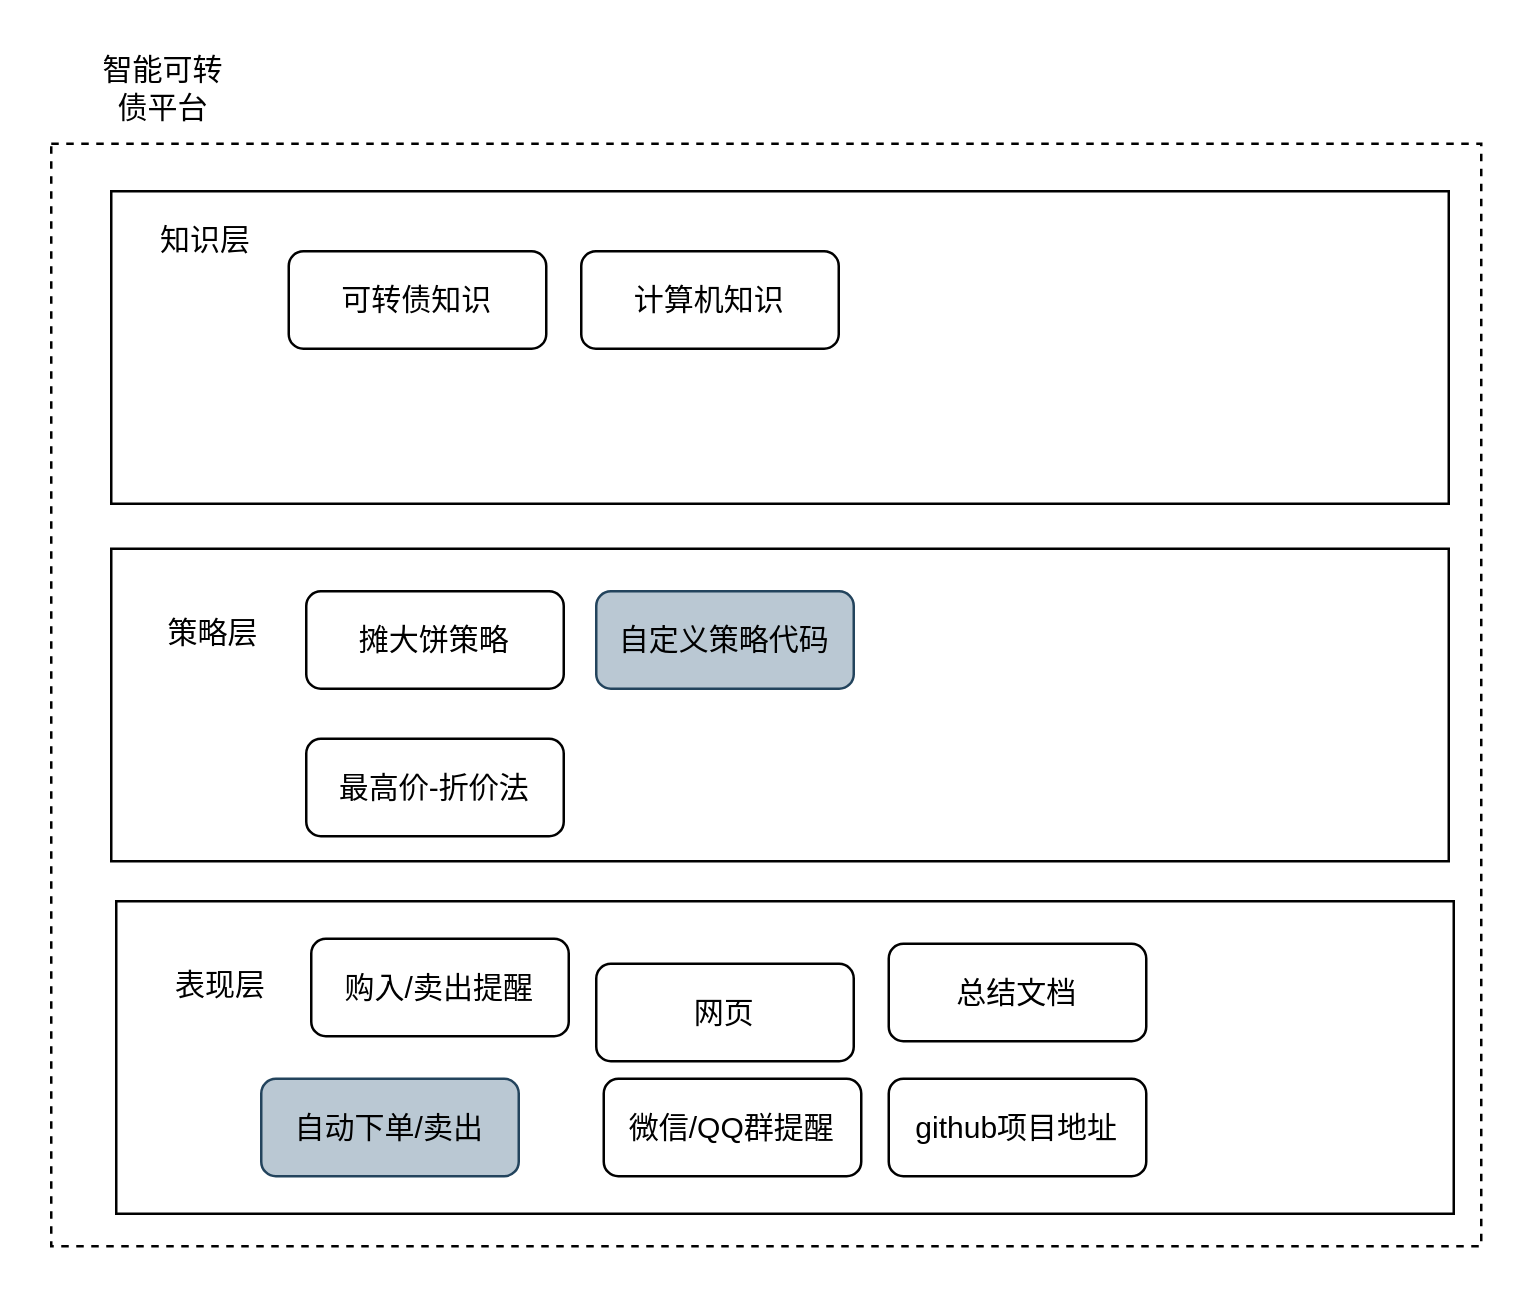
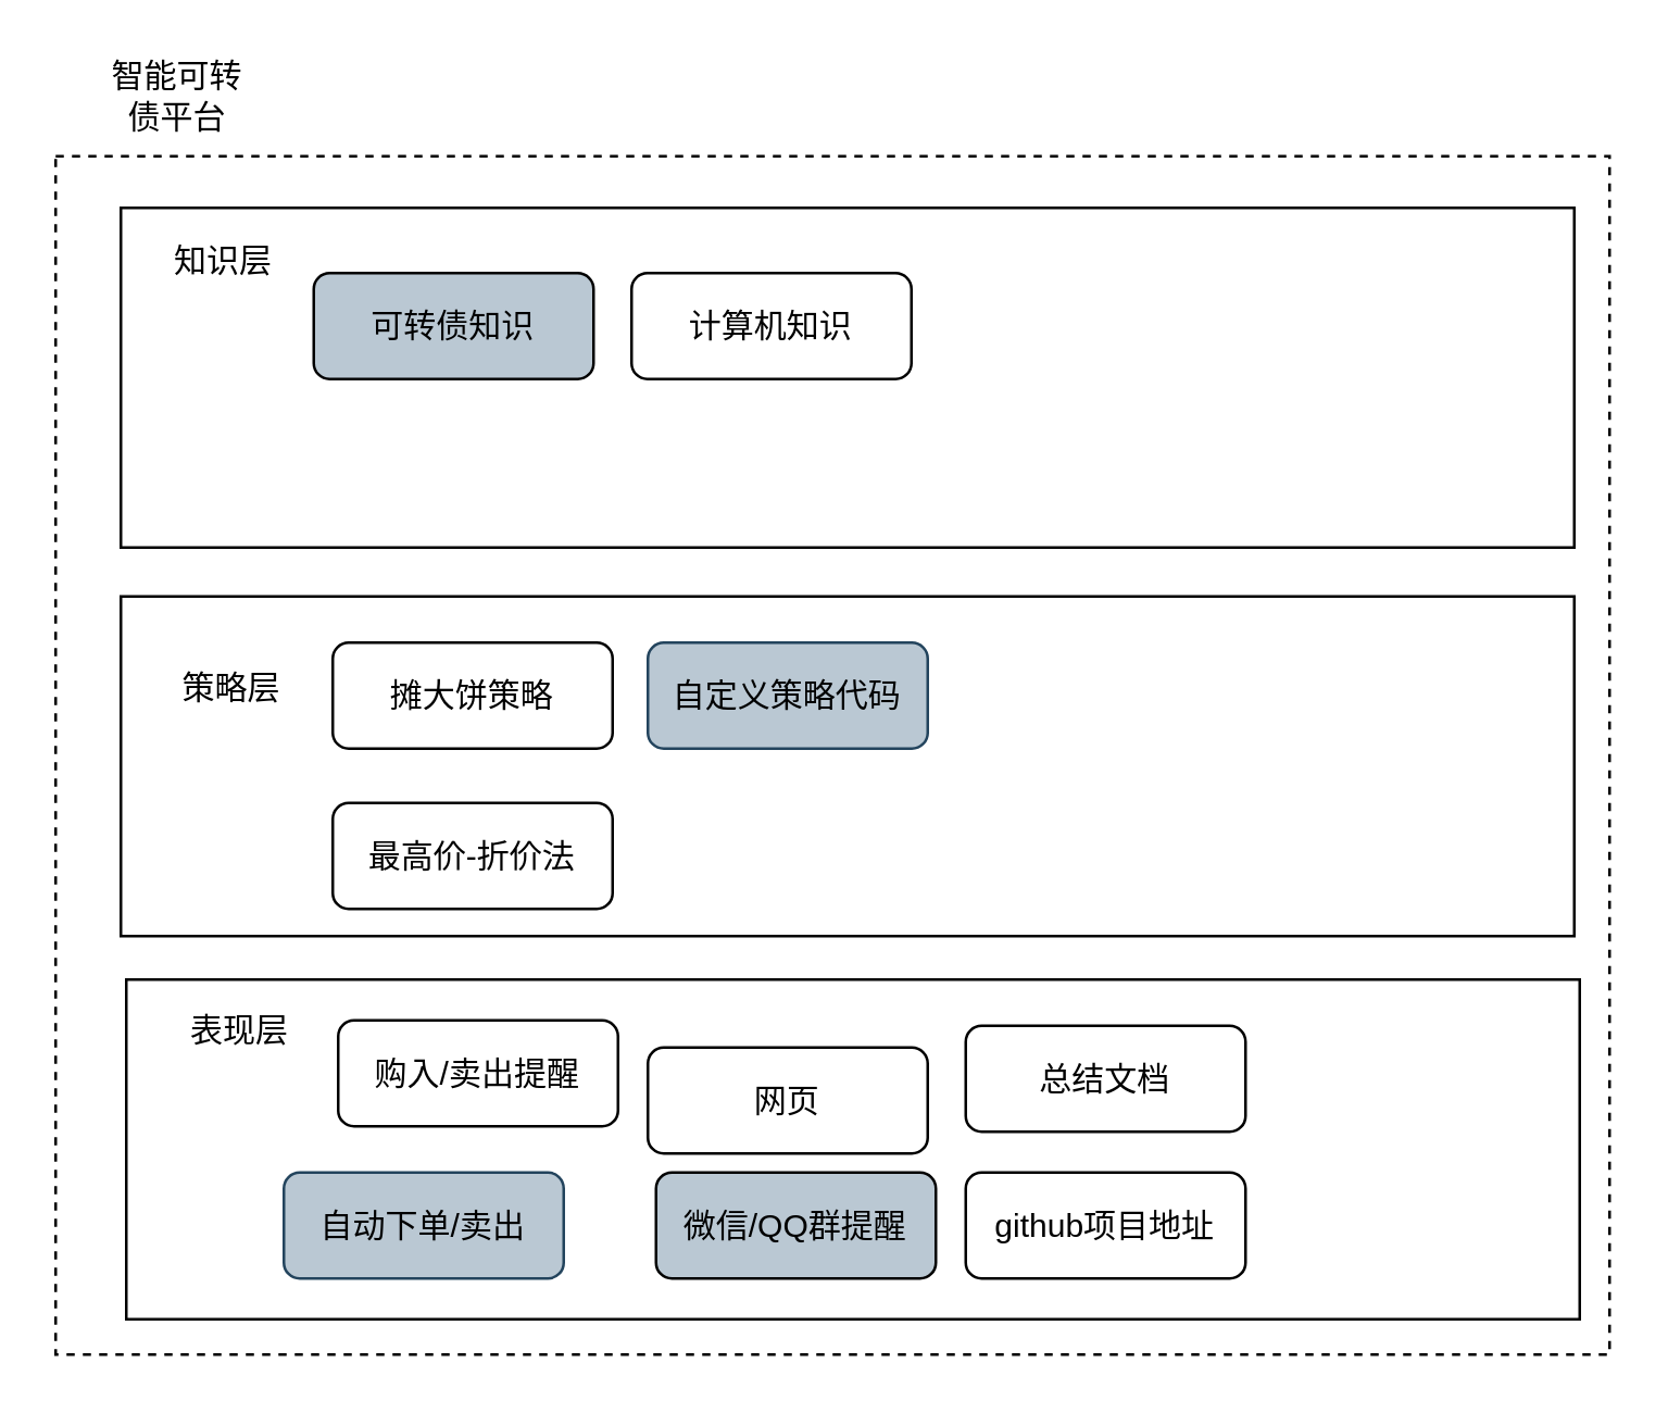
  <mxCell id="0" />
  <mxCell id="1" parent="0" />
  <mxCell id="2" value="" style="rounded=0;whiteSpace=wrap;html=1;dashed=1;" vertex="1" parent="1"><mxGeometry x="20" y="57" width="572" height="441" as="geometry" /></mxCell>
  <mxCell id="3" value="智能可转债平台" style="text;html=1;strokeColor=none;fillColor=none;align=center;verticalAlign=middle;whiteSpace=wrap;rounded=0;dashed=1;" vertex="1" parent="1"><mxGeometry x="35" y="20" width="60" height="30" as="geometry" /></mxCell>
  <mxCell id="4" value="" style="rounded=0;whiteSpace=wrap;html=1;" vertex="1" parent="1"><mxGeometry x="44" y="76" width="535" height="125" as="geometry" /></mxCell>
  <mxCell id="5" value="知识层" style="text;html=1;strokeColor=none;fillColor=none;align=center;verticalAlign=middle;whiteSpace=wrap;rounded=0;" vertex="1" parent="1"><mxGeometry x="52" y="81" width="60" height="30" as="geometry" /></mxCell>
  <mxCell id="6" value="" style="rounded=0;whiteSpace=wrap;html=1;" vertex="1" parent="1"><mxGeometry x="44" y="219" width="535" height="125" as="geometry" /></mxCell>
  <mxCell id="7" value="策略层" style="text;html=1;strokeColor=none;fillColor=none;align=center;verticalAlign=middle;whiteSpace=wrap;rounded=0;" vertex="1" parent="1"><mxGeometry x="55" y="238" width="60" height="30" as="geometry" /></mxCell>
  <mxCell id="8" value="" style="rounded=0;whiteSpace=wrap;html=1;" vertex="1" parent="1"><mxGeometry x="46" y="360" width="535" height="125" as="geometry" /></mxCell>
- <mxCell id="9" value="表现层" style="text;html=1;strokeColor=none;fillColor=none;align=center;verticalAlign=middle;whiteSpace=wrap;rounded=0;" vertex="1" parent="1"><mxGeometry x="58" y="379" width="60" height="30" as="geometry" /></mxCell>
+ <mxCell id="9" value="表现层" style="text;html=1;strokeColor=none;fillColor=none;align=center;verticalAlign=middle;whiteSpace=wrap;rounded=0;" vertex="1" parent="1"><mxGeometry x="58" y="364" width="60" height="30" as="geometry" /></mxCell>
  <mxCell id="10" value="购入/卖出提醒" style="rounded=1;whiteSpace=wrap;html=1;" vertex="1" parent="1"><mxGeometry x="124" y="375" width="103" height="39" as="geometry" /></mxCell>
  <mxCell id="11" value="自动下单/卖出" style="rounded=1;whiteSpace=wrap;html=1;fillColor=#bac8d3;strokeColor=#23445d;" vertex="1" parent="1"><mxGeometry x="104" y="431" width="103" height="39" as="geometry" /></mxCell>
- <mxCell id="12" value="可转债知识" style="rounded=1;whiteSpace=wrap;html=1;" vertex="1" parent="1"><mxGeometry x="115" y="100" width="103" height="39" as="geometry" /></mxCell>
+ <mxCell id="12" value="可转债知识" style="rounded=1;whiteSpace=wrap;html=1;fillColor=#bac8d3;" vertex="1" parent="1"><mxGeometry x="115" y="100" width="103" height="39" as="geometry" /></mxCell>
  <mxCell id="13" value="计算机知识" style="rounded=1;whiteSpace=wrap;html=1;" vertex="1" parent="1"><mxGeometry x="232" y="100" width="103" height="39" as="geometry" /></mxCell>
  <mxCell id="14" value="摊大饼策略" style="rounded=1;whiteSpace=wrap;html=1;" vertex="1" parent="1"><mxGeometry x="122" y="236" width="103" height="39" as="geometry" /></mxCell>
  <mxCell id="15" value="最高价-折价法" style="rounded=1;whiteSpace=wrap;html=1;" vertex="1" parent="1"><mxGeometry x="122" y="295" width="103" height="39" as="geometry" /></mxCell>
  <mxCell id="16" value="网页" style="rounded=1;whiteSpace=wrap;html=1;" vertex="1" parent="1"><mxGeometry x="238" y="385" width="103" height="39" as="geometry" /></mxCell>
  <mxCell id="17" value="自定义策略代码" style="rounded=1;whiteSpace=wrap;html=1;fillColor=#bac8d3;strokeColor=#23445d;" vertex="1" parent="1"><mxGeometry x="238" y="236" width="103" height="39" as="geometry" /></mxCell>
- <mxCell id="18" value="微信/QQ群提醒" style="rounded=1;whiteSpace=wrap;html=1;" vertex="1" parent="1"><mxGeometry x="241" y="431" width="103" height="39" as="geometry" /></mxCell>
+ <mxCell id="18" value="微信/QQ群提醒" style="rounded=1;whiteSpace=wrap;html=1;fillColor=#bac8d3;" vertex="1" parent="1"><mxGeometry x="241" y="431" width="103" height="39" as="geometry" /></mxCell>
  <mxCell id="19" value="总结文档" style="rounded=1;whiteSpace=wrap;html=1;" vertex="1" parent="1"><mxGeometry x="355" y="377" width="103" height="39" as="geometry" /></mxCell>
  <mxCell id="20" value="github项目地址" style="rounded=1;whiteSpace=wrap;html=1;" vertex="1" parent="1"><mxGeometry x="355" y="431" width="103" height="39" as="geometry" /></mxCell>
